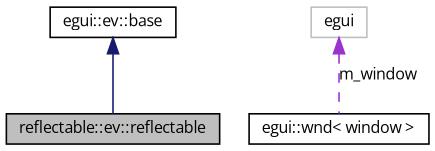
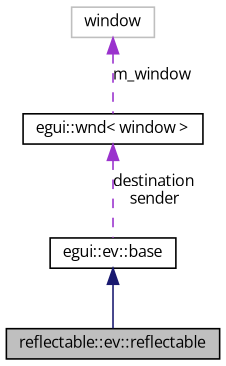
  digraph {
    fontname="Open Sans"
    node [color=black fillcolor=white fontname="Open Sans" fontsize=10 shape=record style=filled]
    edge [color=darkorchid3 dir=back fontname="Open Sans" fontsize=10 labelfontname="FreeSans.ttf" labelfontsize=10 style=dashed]
    n1 [fillcolor=grey75 fontcolor=black height=0.2 label="reflectable::ev::reflectable" width=0.4]
    n2 [height=0.2 label="egui::ev::base" width=0.4]
    n3 [height=0.2 label="egui::wnd\< window \>" width=0.4]
-   n4 [color=grey75 height=0.2 label=egui width=0.4]
+   n4 [color=grey75 height=0.2 label=window width=0.4]
    n2 -> n1 [color=midnightblue style=solid]
+   n3 -> n2 [label="destination\nsender"]
    n4 -> n3 [label=m_window]
  }
